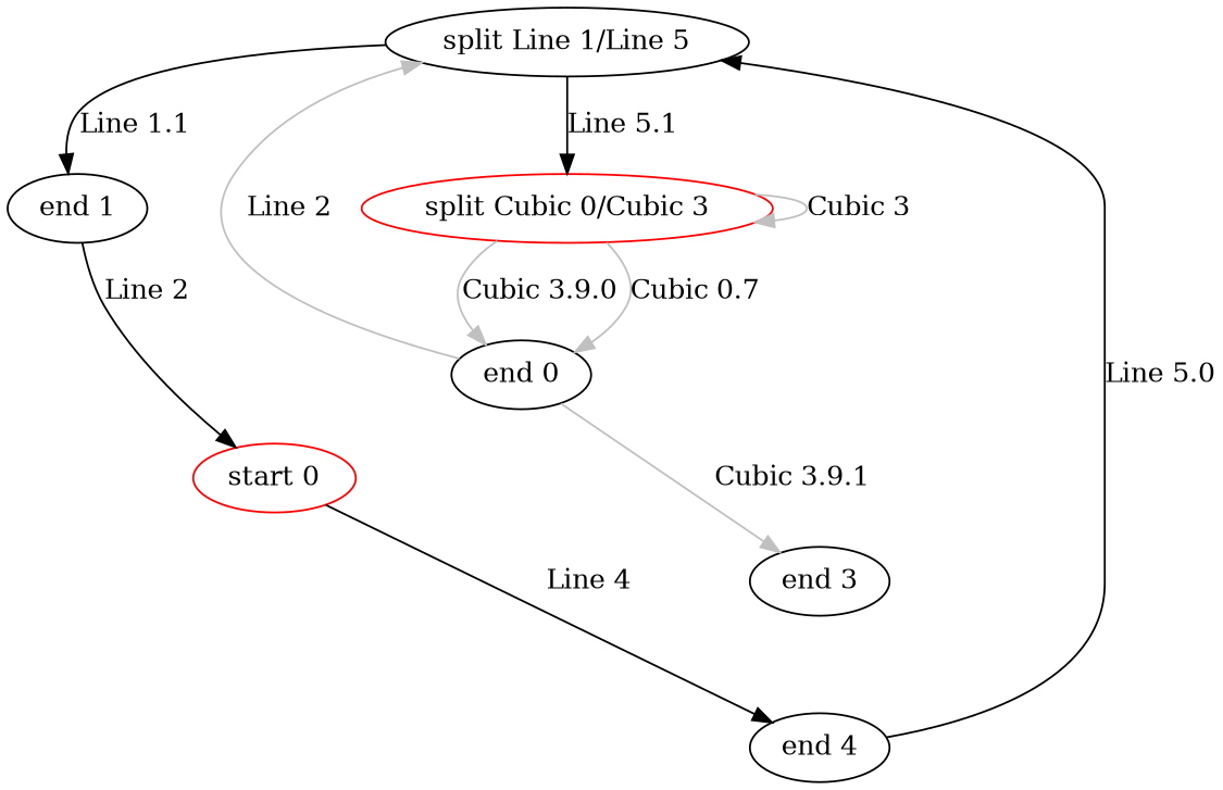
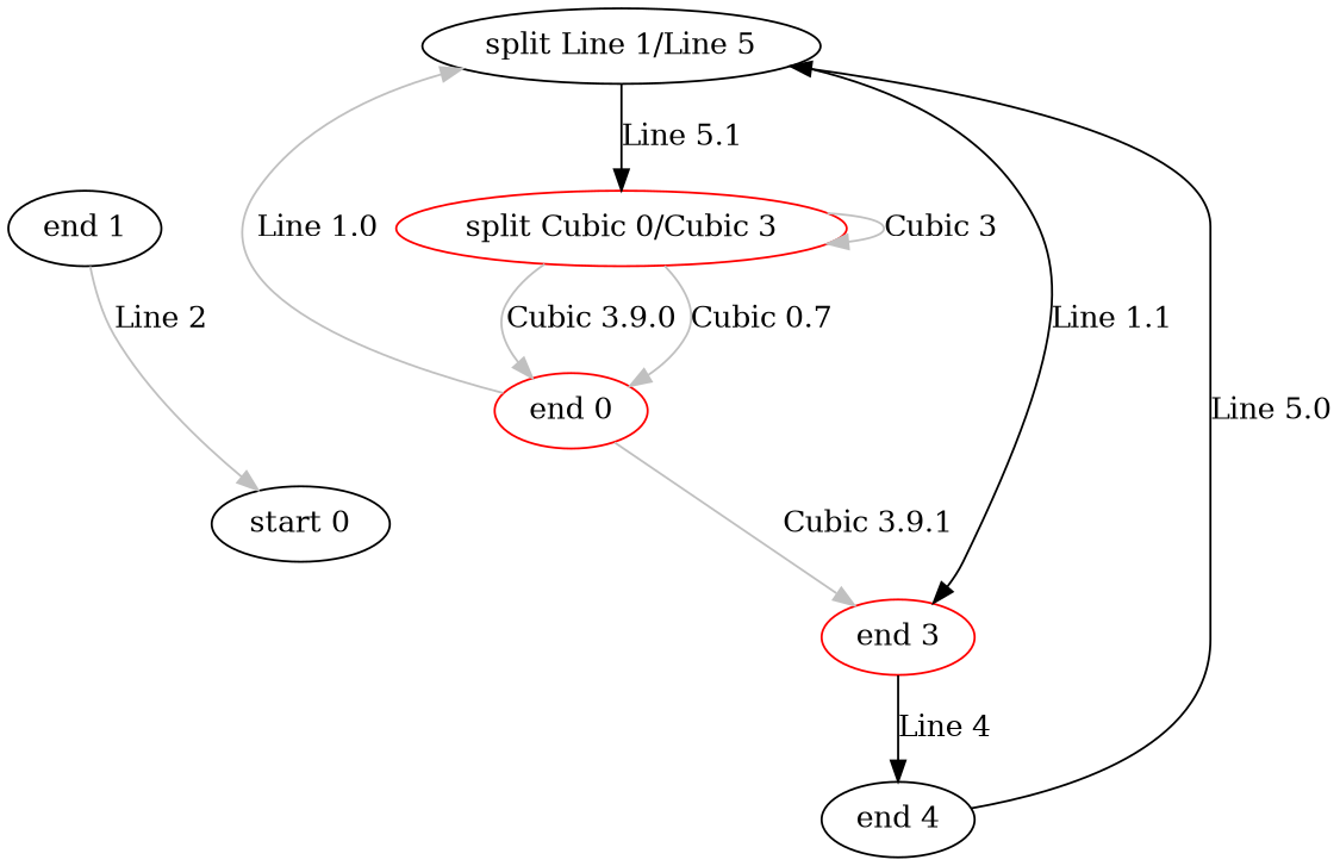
  digraph {
    node [color=black]
    edge [color=black]
    n1 [label="split Line 1/Line 5"]
    n2 [color=red label="split Cubic 0/Cubic 3"]
    n3 [label="end 1"]
-   n4 [label="end 0"]
-   n5 [color=red label="start 0"]
-   n6 [label="end 3"]
+   n4 [color=red label="end 0"]
+   n5 [label="start 0"]
+   n6 [color=red label="end 3"]
    n7 [label="end 4"]
    n1 -> n2 [label="Line 5.1"]
-   n1 -> n3 [label="Line 1.1"]
+   n1 -> n6 [label="Line 1.1"]
    n2 -> n2 [color=gray label="Cubic 3"]
    n2 -> n4 [color=gray label="Cubic 0.7"]
    n2 -> n4 [color=gray label="Cubic 3.9.0"]
-   n3 -> n5 [label="Line 2"]
-   n4 -> n1 [color=gray label="Line 2"]
+   n3 -> n5 [color=gray label="Line 2"]
+   n4 -> n1 [color=gray label="Line 1.0"]
    n4 -> n6 [color=gray label="Cubic 3.9.1"]
-   n5 -> n7 [label="Line 4"]
+   n6 -> n7 [label="Line 4"]
    n7 -> n1 [label="Line 5.0"]
  }
